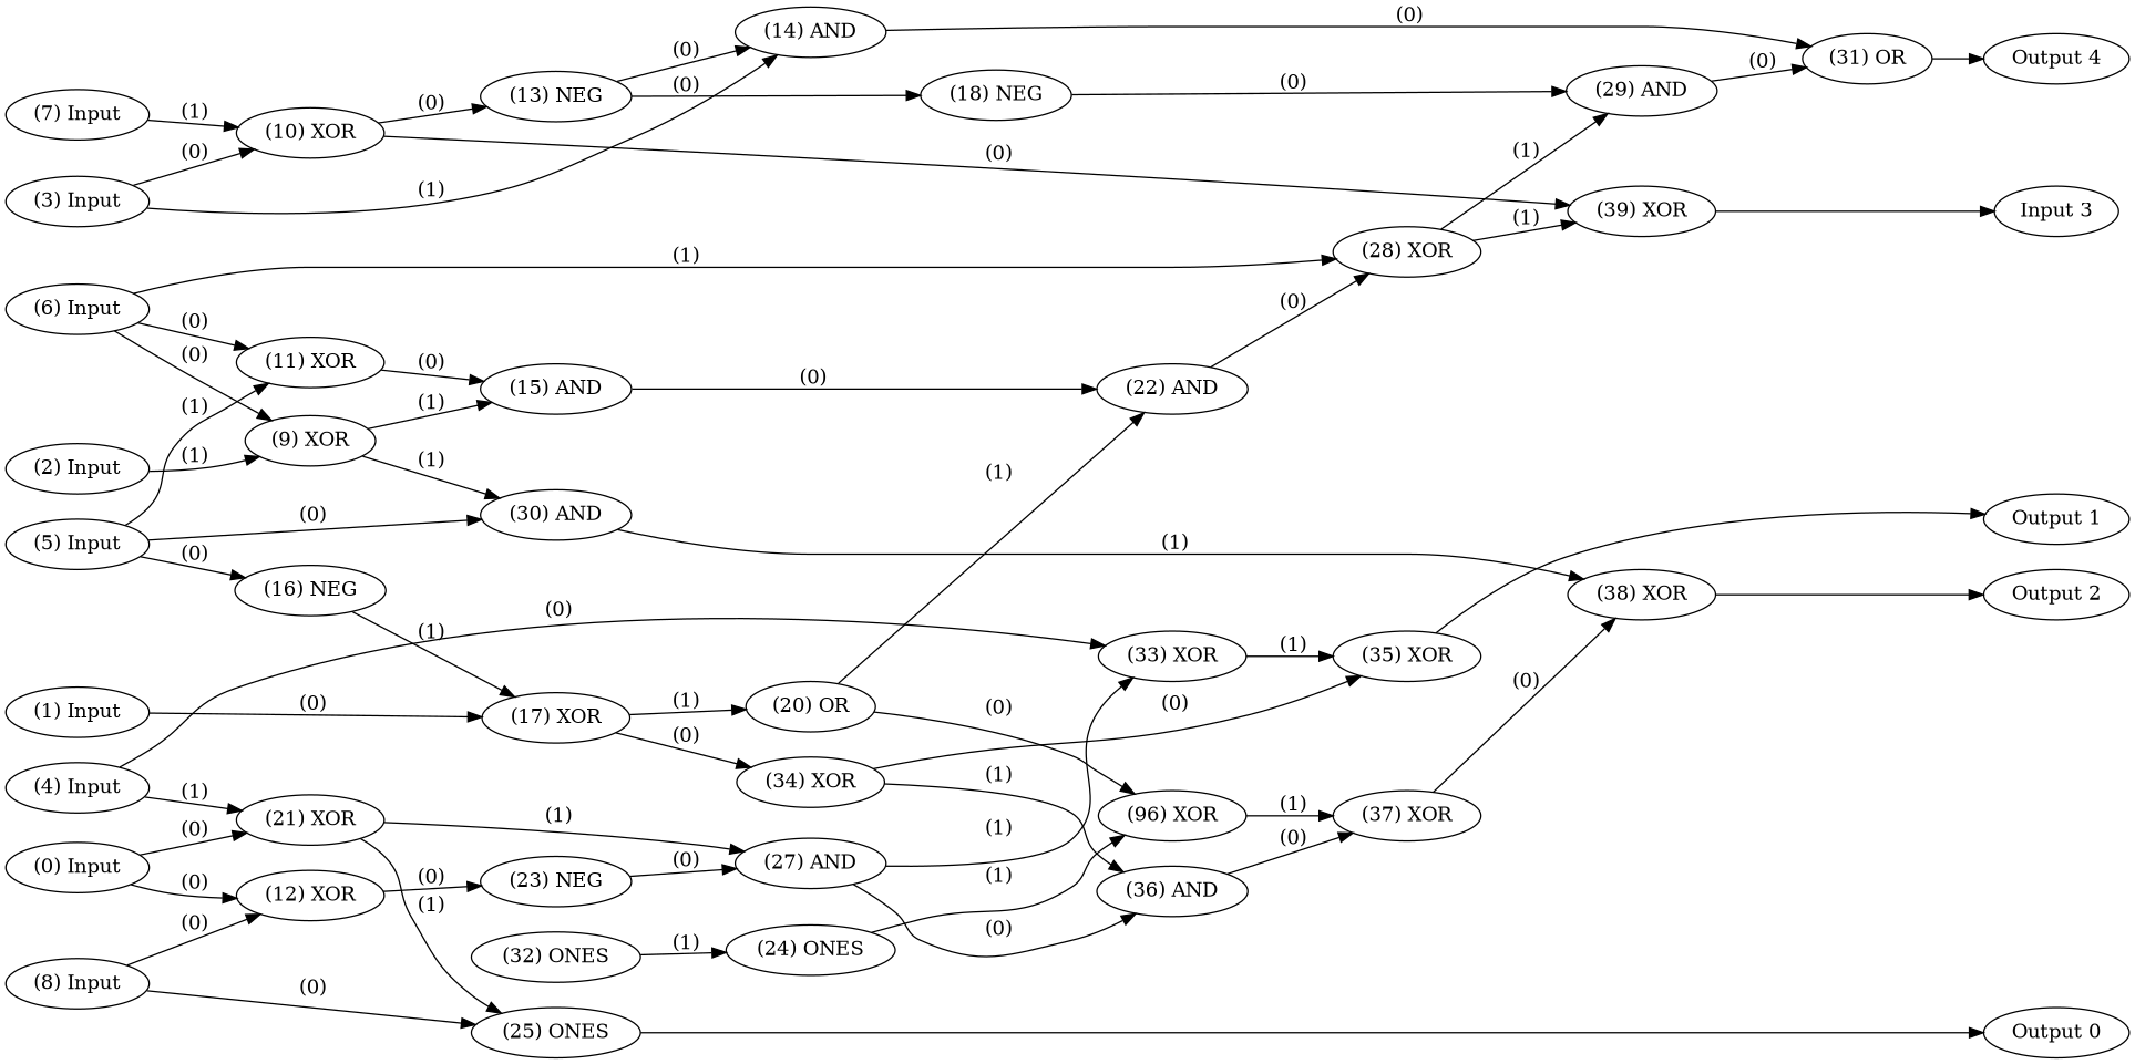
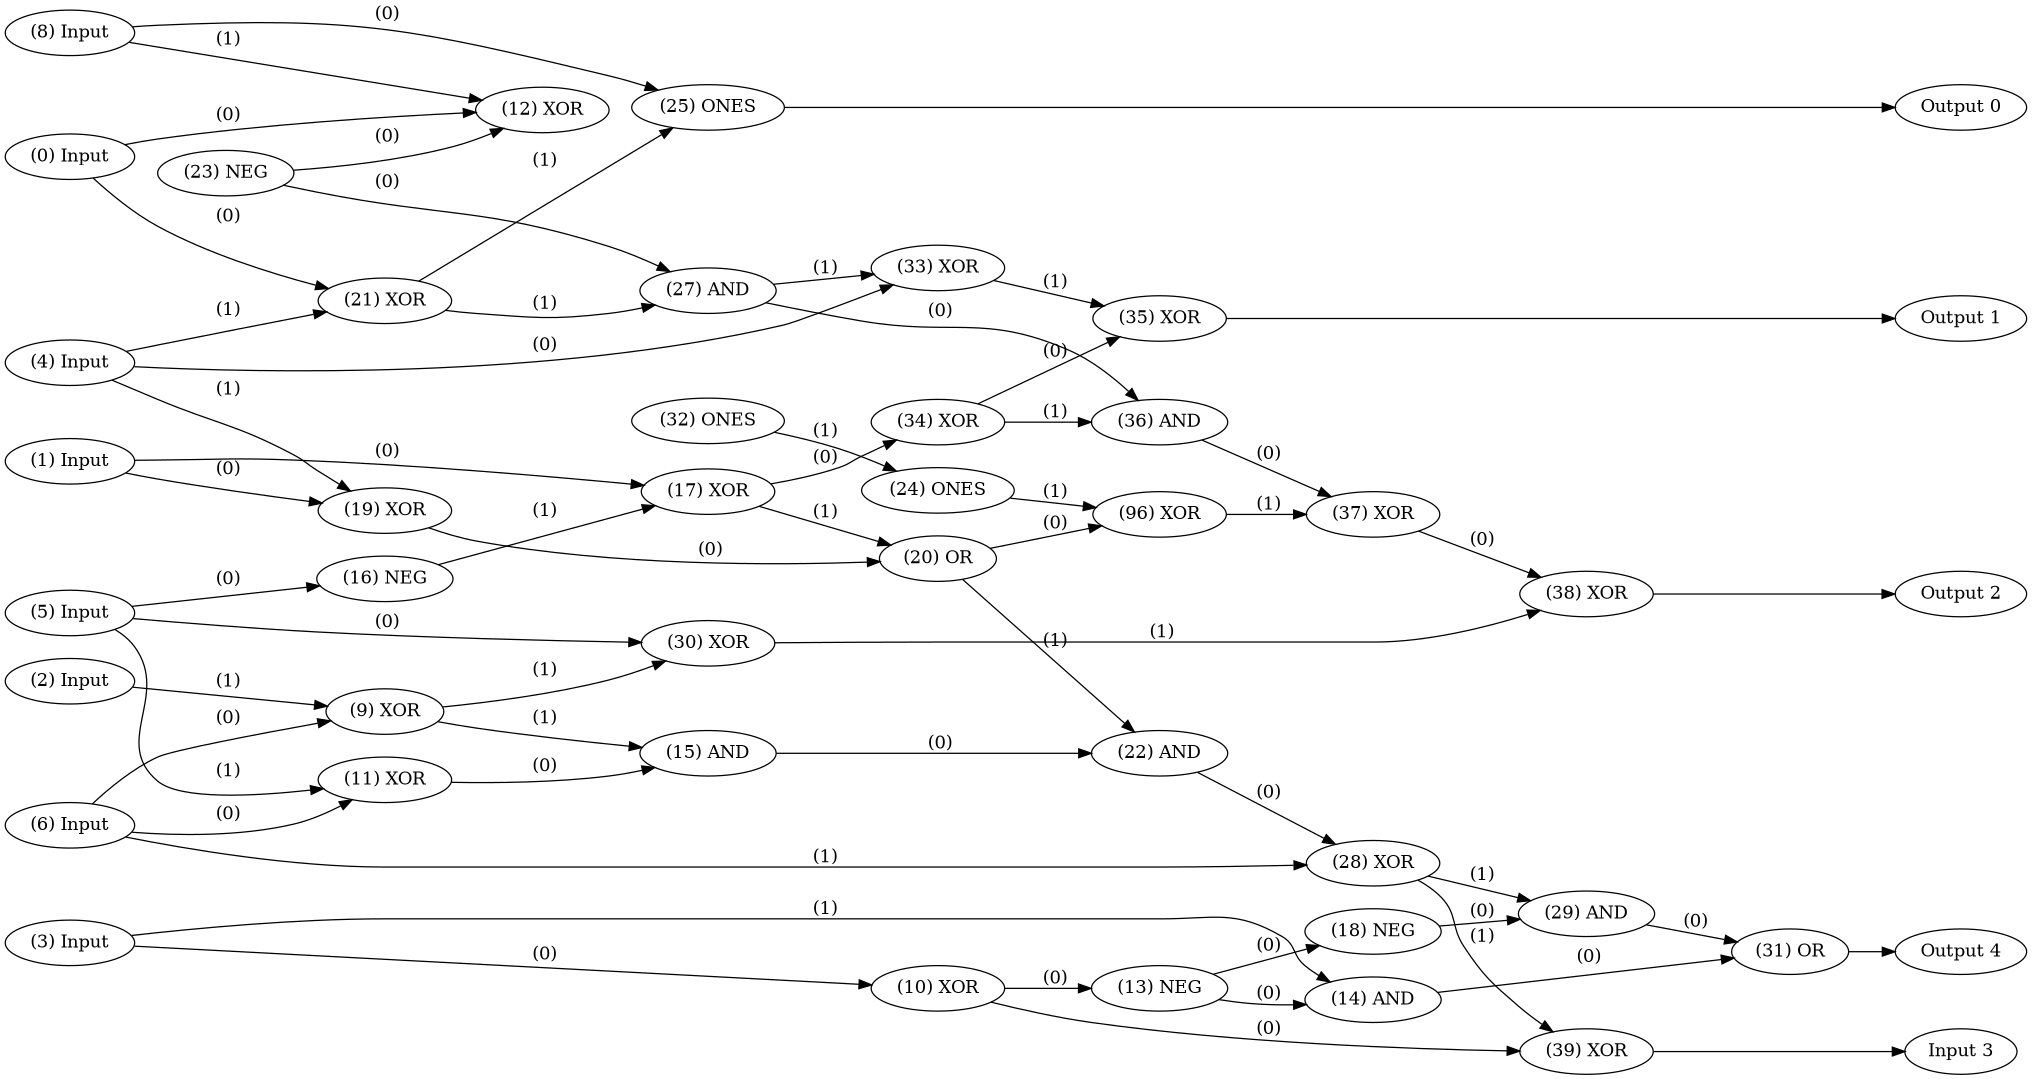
  digraph {
    rankdir=LR
    node [color=black fontcolor=black labelfontcolor=black]
    edge [bold=true color=black fontcolor=black labelfontcolor=black]
    n1 [label="(0) Input"]
    n2 [label="(1) Input"]
    n3 [label="(2) Input"]
    n4 [label="(3) Input"]
    n5 [label="(4) Input"]
    n6 [label="(5) Input"]
    n7 [label="(6) Input"]
-   n8 [label="(7) Input"]
    n9 [label="(8) Input"]
    n10 [label="Output 0"]
    n11 [label="Output 1"]
    n12 [label="Output 2"]
    n13 [label="Input 3"]
    n14 [label="Output 4"]
    n15 [label="(12) XOR"]
    n16 [label="(21) XOR"]
    n17 [label="(17) XOR"]
+   n18 [label="(19) XOR"]
    n19 [label="(9) XOR"]
    n20 [label="(10) XOR"]
    n21 [label="(14) AND"]
    n22 [label="(33) XOR"]
    n23 [label="(11) XOR"]
    n24 [label="(16) NEG"]
-   n25 [label="(30) AND"]
+   n25 [label="(30) XOR"]
    n26 [label="(28) XOR"]
    n27 [label="(25) ONES"]
    n28 [label="(23) NEG"]
    n29 [label="(27) AND"]
    n30 [label="(20) OR"]
    n31 [label="(34) XOR"]
    n32 [label="(15) AND"]
    n33 [label="(13) NEG"]
    n34 [label="(39) XOR"]
    n35 [label="(31) OR"]
    n36 [label="(35) XOR"]
    n37 [label="(38) XOR"]
    n38 [label="(29) AND"]
    n39 [label="(22) AND"]
    n40 [label="(18) NEG"]
    n41 [label="(96) XOR"]
    n42 [label="(36) AND"]
    n43 [label="(37) XOR"]
    n44 [label="(24) ONES"]
    n45 [label="(32) ONES"]
    subgraph sub_1 {
      rank=source
      n1
      n2
      n3
      n4
      n5
      n6
      n7
-     n8
      n9
    }
    subgraph sub_2 {
      rank=max
      n10
      n11
      n12
      n13
      n14
    }
    n1 -> n15 [label=" (0)"]
    n1 -> n16 [label=" (0)"]
    n2 -> n17 [label=" (0)"]
+   n2 -> n18 [label=" (0)"]
    n3 -> n19 [label=" (1)"]
    n4 -> n20 [label=" (0)"]
    n4 -> n21 [label=" (1)"]
    n5 -> n16 [label=" (1)"]
+   n5 -> n18 [label=" (1)"]
    n5 -> n22 [label=" (0)"]
    n6 -> n23 [label=" (1)"]
    n6 -> n24 [label=" (0)"]
    n6 -> n25 [label=" (0)"]
    n7 -> n19 [label=" (0)"]
    n7 -> n23 [label=" (0)"]
    n7 -> n26 [label=" (1)"]
-   n8 -> n20 [label=" (1)"]
-   n9 -> n15 [label=" (0)"]
+   n9 -> n15 [label=" (1)"]
    n9 -> n27 [label=" (0)"]
-   n15 -> n28 [label=" (0)"]
+   n28 -> n15 [label=" (0)"]
    n16 -> n27 [label=" (1)"]
    n16 -> n29 [label=" (1)"]
    n17 -> n30 [label=" (1)"]
    n17 -> n31 [label=" (0)"]
+   n18 -> n30 [label=" (0)"]
    n19 -> n25 [label=" (1)"]
    n19 -> n32 [label=" (1)"]
    n20 -> n33 [label=" (0)"]
    n20 -> n34 [label=" (0)"]
    n21 -> n35 [label=" (0)"]
    n22 -> n36 [label=" (1)"]
    n23 -> n32 [label=" (0)"]
    n24 -> n17 [label=" (1)"]
    n25 -> n37 [label=" (1)"]
    n26 -> n34 [label=" (1)"]
    n26 -> n38 [label=" (1)"]
    n27 -> n10
    n28 -> n29 [label=" (0)"]
    n29 -> n22 [label=" (1)"]
    n29 -> n42 [label=" (0)"]
    n30 -> n39 [label=" (1)"]
    n30 -> n41 [label=" (0)"]
    n31 -> n36 [label=" (0)"]
    n31 -> n42 [label=" (1)"]
    n32 -> n39 [label=" (0)"]
    n33 -> n21 [label=" (0)"]
    n33 -> n40 [label=" (0)"]
    n34 -> n13
    n35 -> n14
    n36 -> n11
    n37 -> n12
    n38 -> n35 [label=" (0)"]
    n39 -> n26 [label=" (0)"]
    n40 -> n38 [label=" (0)"]
    n41 -> n43 [label=" (1)"]
    n42 -> n43 [label=" (0)"]
    n43 -> n37 [label=" (0)"]
    n44 -> n41 [label=" (1)"]
    n45 -> n44 [label=" (1)"]
  }
